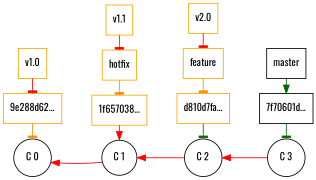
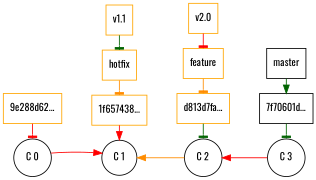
  digraph {
    fontname=Oswald
    rankdir=LR
    splines=line
    node [color=orange fontname=Oswald fontsize=12.0 shape=rect]
    edge [arrowhead=tee color=red fontname=Oswald]
-   n1 [label="v1.0" width=0.3]
    n2 [label="9e288d62..." width=0.3]
    n3 [group=master label="C 0" shape=circle width=0.3 color=""]
    n4 [label=hotfix width=0.3]
    n5 [label="v1.1" width=0.3]
-   n6 [label="1f657038..." width=0.3]
+   n6 [label="1f657438..." width=0.3]
    n7 [group=master label="C 1" shape=circle width=0.3 color=""]
    n8 [label=feature width=0.3]
    n9 [label="v2.0" width=0.3]
-   n10 [label="d810d7fa..." width=0.3]
+   n10 [label="d813d7fa..." width=0.3]
    n11 [group=master label="C 2" shape=circle width=0.3 color=""]
    n12 [color=black label=master width=0.3]
    n13 [color=black label="7f70601d..." width=0.3]
    n14 [group=master label="C 3" shape=circle width=0.3 color=""]
    subgraph sub_1 {
      rank=same
-     n1
      n2
      n3
    }
    subgraph sub_2 {
      rank=same
      n4
      n5
      n6
      n7
    }
    subgraph sub_3 {
      rank=same
      n8
      n9
      n10
      n11
    }
    subgraph sub_4 {
      rank=same
      n12
      n13
      n14
    }
-   n1 -> n2
-   n2 -> n3 [color=darkorange]
-   n3 -> n7 [dir=back arrowhead=""]
+   n2 -> n3
+   n7 -> n3 [dir=back arrowhead=""]
    n4 -> n6 [color=darkorange]
-   n5 -> n4
+   n5 -> n4 [color=darkgreen]
    n6 -> n7 [arrowhead=normal]
-   n7 -> n11 [dir=back arrowhead=""]
+   n7 -> n11 [color=darkorange dir=back arrowhead=""]
    n8 -> n10 [color=darkorange]
    n9 -> n8
    n10 -> n11 [color=darkgreen]
    n11 -> n14 [dir=back arrowhead=""]
    n12 -> n13 [arrowhead=normal color=darkgreen]
    n13 -> n14 [color=darkgreen]
  }
